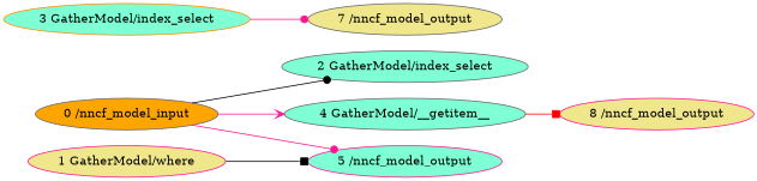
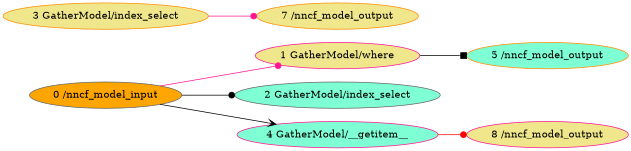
  strict digraph {
    rankdir=LR
    node [color=gray40 fillcolor=khaki style=filled type=nncf_model_output]
    edge [arrowhead=dot color=black]
    "0 /nncf_model_input" [fillcolor=orange type=nncf_model_input]
    "1 GatherModel/where" [color=deeppink scope=GatherModel type=where]
    "2 GatherModel/index_select" [fillcolor=aquamarine scope=GatherModel type=index_select]
-   "4 GatherModel/__getitem__" [fillcolor=aquamarine scope=GatherModel type=__getitem__]
-   "5 /nncf_model_output" [color=deeppink fillcolor=aquamarine]
-   "3 GatherModel/index_select" [color=darkorange fillcolor=aquamarine scope=GatherModel type=index_select]
-   "7 /nncf_model_output"
+   "4 GatherModel/__getitem__" [color=deeppink fillcolor=aquamarine scope=GatherModel type=__getitem__]
+   "5 /nncf_model_output" [color=darkorange fillcolor=aquamarine]
+   "3 GatherModel/index_select" [color=darkorange scope=GatherModel type=index_select]
+   "7 /nncf_model_output" [color=darkorange]
    "8 /nncf_model_output" [color=deeppink]
-   "0 /nncf_model_input" -> "5 /nncf_model_output" [color=deeppink]
+   "0 /nncf_model_input" -> "1 GatherModel/where" [color=deeppink]
    "0 /nncf_model_input" -> "2 GatherModel/index_select"
-   "0 /nncf_model_input" -> "4 GatherModel/__getitem__" [arrowhead=vee color=deeppink]
+   "0 /nncf_model_input" -> "4 GatherModel/__getitem__" [arrowhead=vee]
    "1 GatherModel/where" -> "5 /nncf_model_output" [arrowhead=box]
-   "4 GatherModel/__getitem__" -> "8 /nncf_model_output" [arrowhead=box color=red]
+   "4 GatherModel/__getitem__" -> "8 /nncf_model_output" [color=red]
    "3 GatherModel/index_select" -> "7 /nncf_model_output" [color=deeppink]
  }
